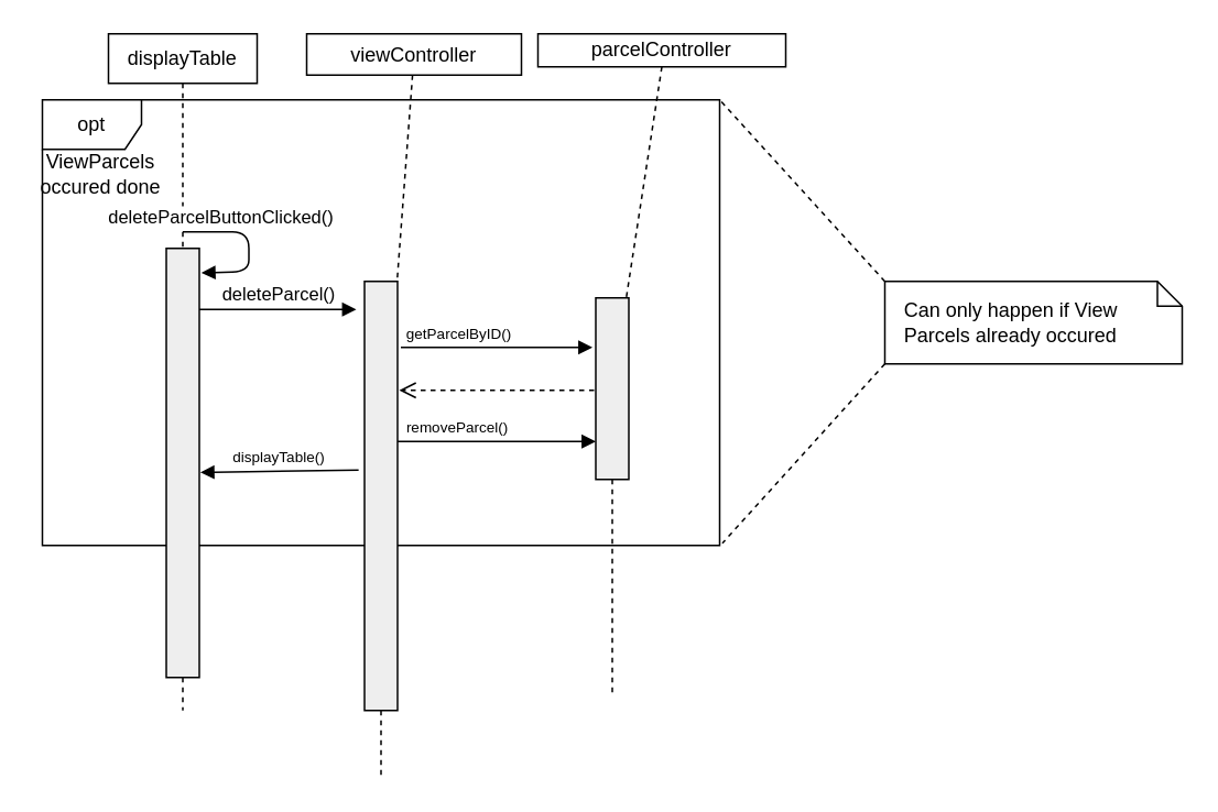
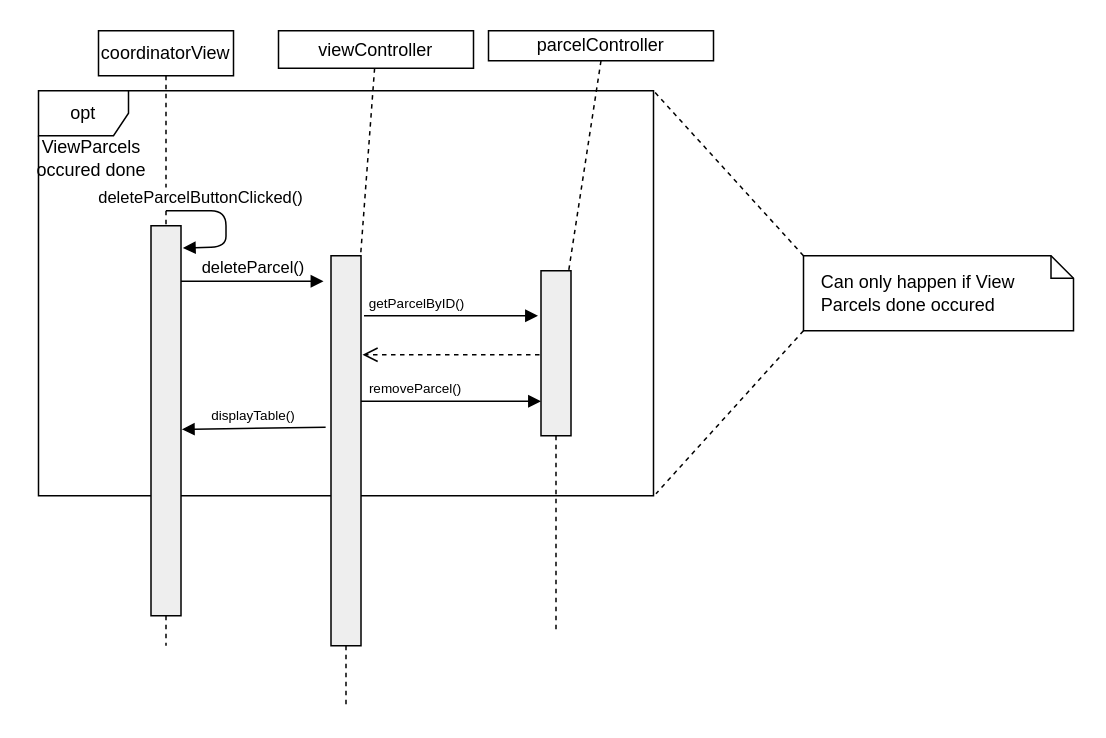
  <mxCell id="0" />
  <mxCell id="1" parent="0" />
  <mxCell id="2" value="opt" style="shape=umlFrame;whiteSpace=wrap;html=1;" parent="1" vertex="1"><mxGeometry x="25" y="60" width="410" height="270" as="geometry" /></mxCell>
  <mxCell id="3" value="parcelController" style="shape=rect;html=1;whiteSpace=wrap;align=center;" parent="1" vertex="1"><mxGeometry x="325" y="20" width="150" height="20" as="geometry" /></mxCell>
- <mxCell id="4" value="displayTable" style="shape=rect;html=1;whiteSpace=wrap;align=center;" parent="1" vertex="1"><mxGeometry x="65" y="20" width="90" height="30" as="geometry" /></mxCell>
+ <mxCell id="4" value="coordinatorView" style="shape=rect;html=1;whiteSpace=wrap;align=center;" parent="1" vertex="1"><mxGeometry x="65" y="20" width="90" height="30" as="geometry" /></mxCell>
  <mxCell id="5" value="" style="edgeStyle=none;html=1;dashed=1;endArrow=none;" parent="1" source="4" target="6" edge="1"><mxGeometry relative="1" as="geometry" /></mxCell>
  <mxCell id="6" value="" style="shape=rect;html=1;fillColor=#eeeeee;" parent="1" vertex="1"><mxGeometry x="100" y="150" width="20" height="260" as="geometry" /></mxCell>
  <mxCell id="7" value="" style="shape=rect;html=1;fillColor=#eeeeee;" parent="1" vertex="1"><mxGeometry x="360" y="180" width="20" height="110" as="geometry" /></mxCell>
  <mxCell id="8" value="" style="edgeStyle=none;html=1;dashed=1;endArrow=none;align=center;verticalAlign=bottom;exitX=0.5;exitY=1;" parent="1" source="3" target="7" edge="1"><mxGeometry x="1" relative="1" as="geometry"><mxPoint x="370" y="410" as="targetPoint" /><mxPoint x="370" y="50" as="sourcePoint" /></mxGeometry></mxCell>
  <mxCell id="9" value="deleteParcelButtonClicked()" style="html=1;verticalAlign=bottom;endArrow=block;entryX=1.062;entryY=0.057;entryDx=0;entryDy=0;entryPerimeter=0;" parent="1" target="6" edge="1"><mxGeometry x="-0.509" width="80" relative="1" as="geometry"><mxPoint x="110" y="140" as="sourcePoint" /><mxPoint x="119" y="229" as="targetPoint" /><Array as="points"><mxPoint x="150" y="140" /><mxPoint x="150" y="164" /></Array><mxPoint as="offset" /></mxGeometry></mxCell>
  <mxCell id="10" value="viewController" style="shape=rect;html=1;whiteSpace=wrap;align=center;" parent="1" vertex="1"><mxGeometry x="185" y="20" width="130" height="25" as="geometry" /></mxCell>
  <mxCell id="11" value="" style="edgeStyle=none;html=1;dashed=1;endArrow=none;" parent="1" source="13" edge="1"><mxGeometry relative="1" as="geometry"><mxPoint x="230" y="470" as="targetPoint" /></mxGeometry></mxCell>
  <mxCell id="12" value="deleteParcel()" style="html=1;verticalAlign=bottom;endArrow=block;" parent="1" edge="1"><mxGeometry width="80" relative="1" as="geometry"><mxPoint x="120" y="187" as="sourcePoint" /><mxPoint x="215" y="187" as="targetPoint" /></mxGeometry></mxCell>
  <mxCell id="13" value="" style="shape=rect;html=1;fillColor=#eeeeee;" parent="1" vertex="1"><mxGeometry x="220" y="170" width="20" height="260" as="geometry" /></mxCell>
  <mxCell id="14" value="" style="edgeStyle=none;html=1;dashed=1;endArrow=none;" parent="1" source="10" target="13" edge="1"><mxGeometry relative="1" as="geometry"><mxPoint x="230" y="50" as="sourcePoint" /><mxPoint x="230" y="490" as="targetPoint" /></mxGeometry></mxCell>
  <mxCell id="15" value="getParcelByID()" style="html=1;verticalAlign=bottom;endArrow=block;fontSize=9;" parent="1" edge="1"><mxGeometry x="-0.402" width="80" relative="1" as="geometry"><mxPoint x="242" y="210" as="sourcePoint" /><mxPoint x="358" y="210" as="targetPoint" /><mxPoint as="offset" /><Array as="points" /></mxGeometry></mxCell>
  <mxCell id="16" value="" style="html=1;verticalAlign=bottom;endArrow=open;dashed=1;endSize=8;fontSize=9;" parent="1" edge="1"><mxGeometry relative="1" as="geometry"><mxPoint x="359" y="236" as="sourcePoint" /><mxPoint x="241" y="236" as="targetPoint" /><Array as="points"><mxPoint x="305" y="236" /></Array></mxGeometry></mxCell>
  <mxCell id="17" value="displayTable()" style="html=1;verticalAlign=bottom;endArrow=block;fontSize=9;exitX=-0.179;exitY=0.44;exitDx=0;exitDy=0;entryX=1.028;entryY=0.522;entryDx=0;entryDy=0;entryPerimeter=0;exitPerimeter=0;" parent="1" source="13" target="6" edge="1"><mxGeometry width="80" relative="1" as="geometry"><mxPoint x="145" y="480" as="sourcePoint" /><mxPoint x="125" y="283" as="targetPoint" /></mxGeometry></mxCell>
  <mxCell id="18" value="ViewParcels &lt;br&gt;occured done" style="text;html=1;align=center;verticalAlign=middle;resizable=0;points=[];autosize=1;" parent="1" vertex="1"><mxGeometry x="20" y="90" width="80" height="30" as="geometry" /></mxCell>
- <mxCell id="19" value="Can only happen if View Parcels already occured" style="shape=note;size=15;align=left;spacingLeft=10;html=1;whiteSpace=wrap;" parent="1" vertex="1"><mxGeometry x="535" y="170" width="180" height="50" as="geometry" /></mxCell>
+ <mxCell id="19" value="Can only happen if View Parcels done occured" style="shape=note;size=15;align=left;spacingLeft=10;html=1;whiteSpace=wrap;" parent="1" vertex="1"><mxGeometry x="535" y="170" width="180" height="50" as="geometry" /></mxCell>
  <mxCell id="20" value="" style="edgeStyle=none;endArrow=none;exitX=0;exitY=1;dashed=1;html=1;entryX=1.004;entryY=0.995;entryDx=0;entryDy=0;entryPerimeter=0;exitDx=0;exitDy=0;exitPerimeter=0;" parent="1" source="19" target="2" edge="1"><mxGeometry x="1" relative="1" as="geometry"><mxPoint x="745" y="140" as="targetPoint" /></mxGeometry></mxCell>
  <mxCell id="21" value="" style="edgeStyle=none;endArrow=none;exitX=0;exitY=0;dashed=1;html=1;entryX=1;entryY=0;entryDx=0;entryDy=0;entryPerimeter=0;exitDx=0;exitDy=0;exitPerimeter=0;" parent="1" source="19" target="2" edge="1"><mxGeometry x="1" relative="1" as="geometry"><mxPoint x="905" y="140" as="targetPoint" /></mxGeometry></mxCell>
  <mxCell id="22" value="removeParcel()" style="html=1;verticalAlign=bottom;endArrow=block;fontSize=9;" parent="1" edge="1"><mxGeometry x="-0.402" width="80" relative="1" as="geometry"><mxPoint x="240" y="267" as="sourcePoint" /><mxPoint x="360" y="267" as="targetPoint" /><mxPoint as="offset" /><Array as="points"><mxPoint x="355" y="267" /></Array></mxGeometry></mxCell>
  <mxCell id="23" value="" style="endArrow=none;dashed=1;html=1;fontSize=9;exitX=0.5;exitY=1;exitDx=0;exitDy=0;" parent="1" source="6" edge="1"><mxGeometry width="50" height="50" relative="1" as="geometry"><mxPoint x="110" y="390" as="sourcePoint" /><mxPoint x="110" y="430" as="targetPoint" /></mxGeometry></mxCell>
  <mxCell id="24" value="" style="edgeStyle=none;html=1;dashed=1;endArrow=none;align=center;verticalAlign=bottom;exitX=0.5;exitY=1;" parent="1" source="7" edge="1"><mxGeometry x="1" relative="1" as="geometry"><mxPoint x="370" y="420" as="targetPoint" /><mxPoint x="370" y="290" as="sourcePoint" /></mxGeometry></mxCell>
